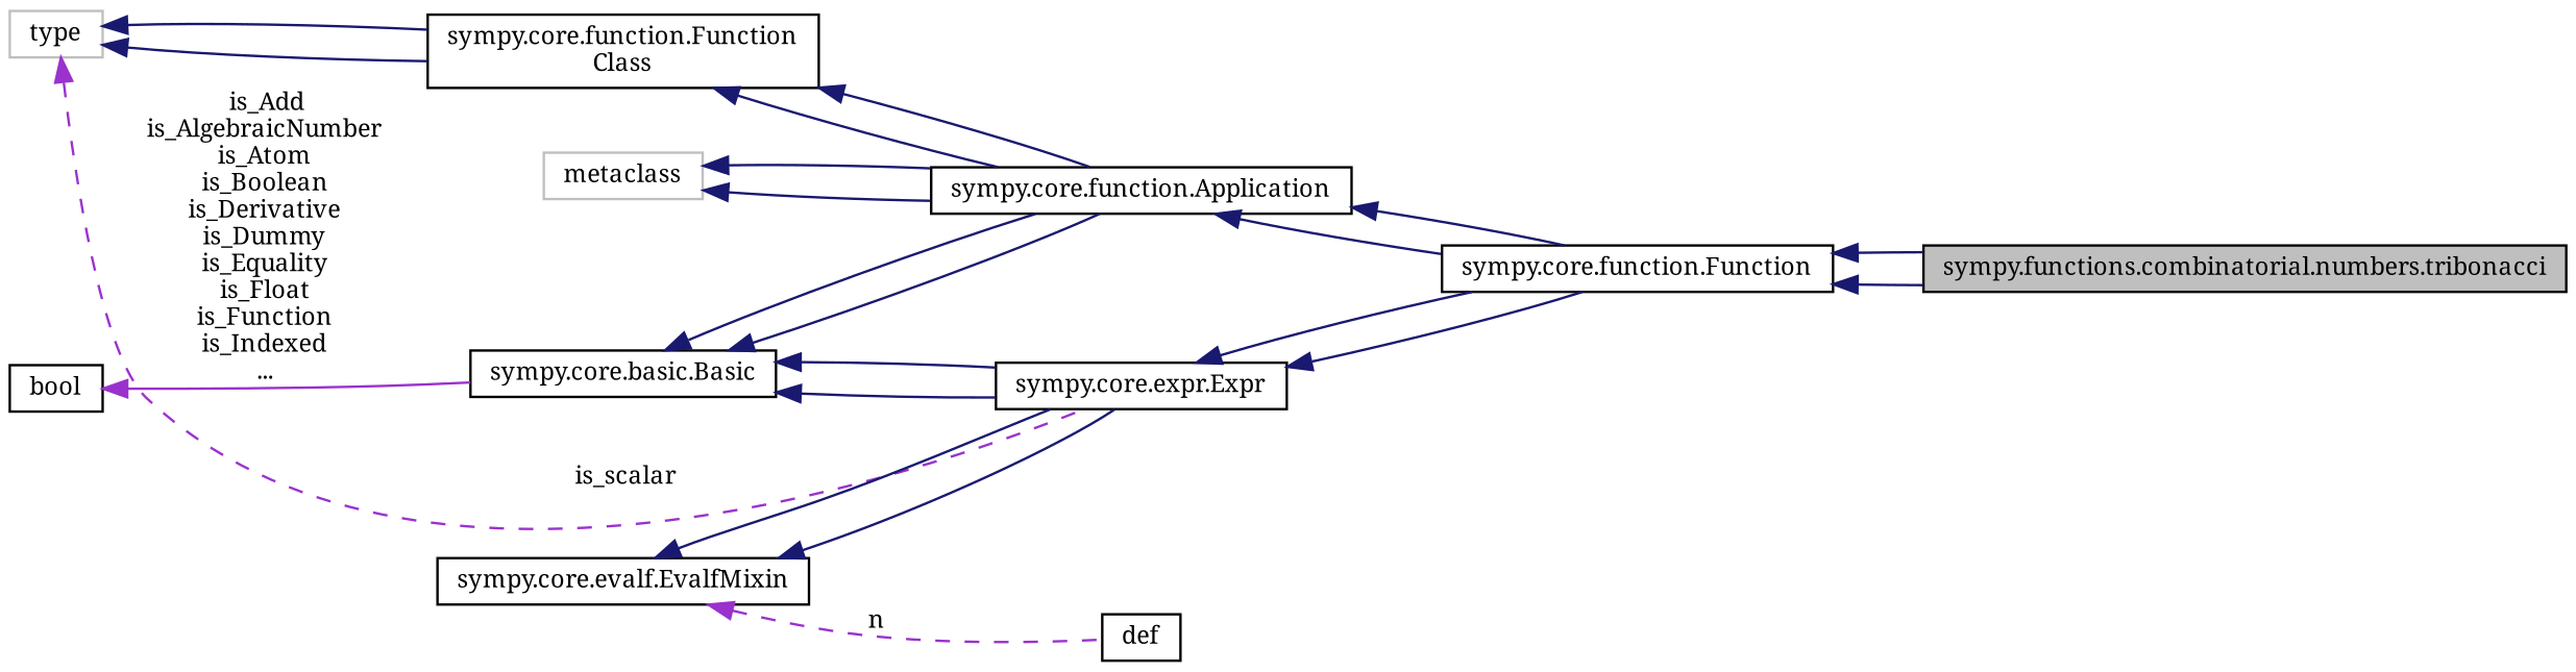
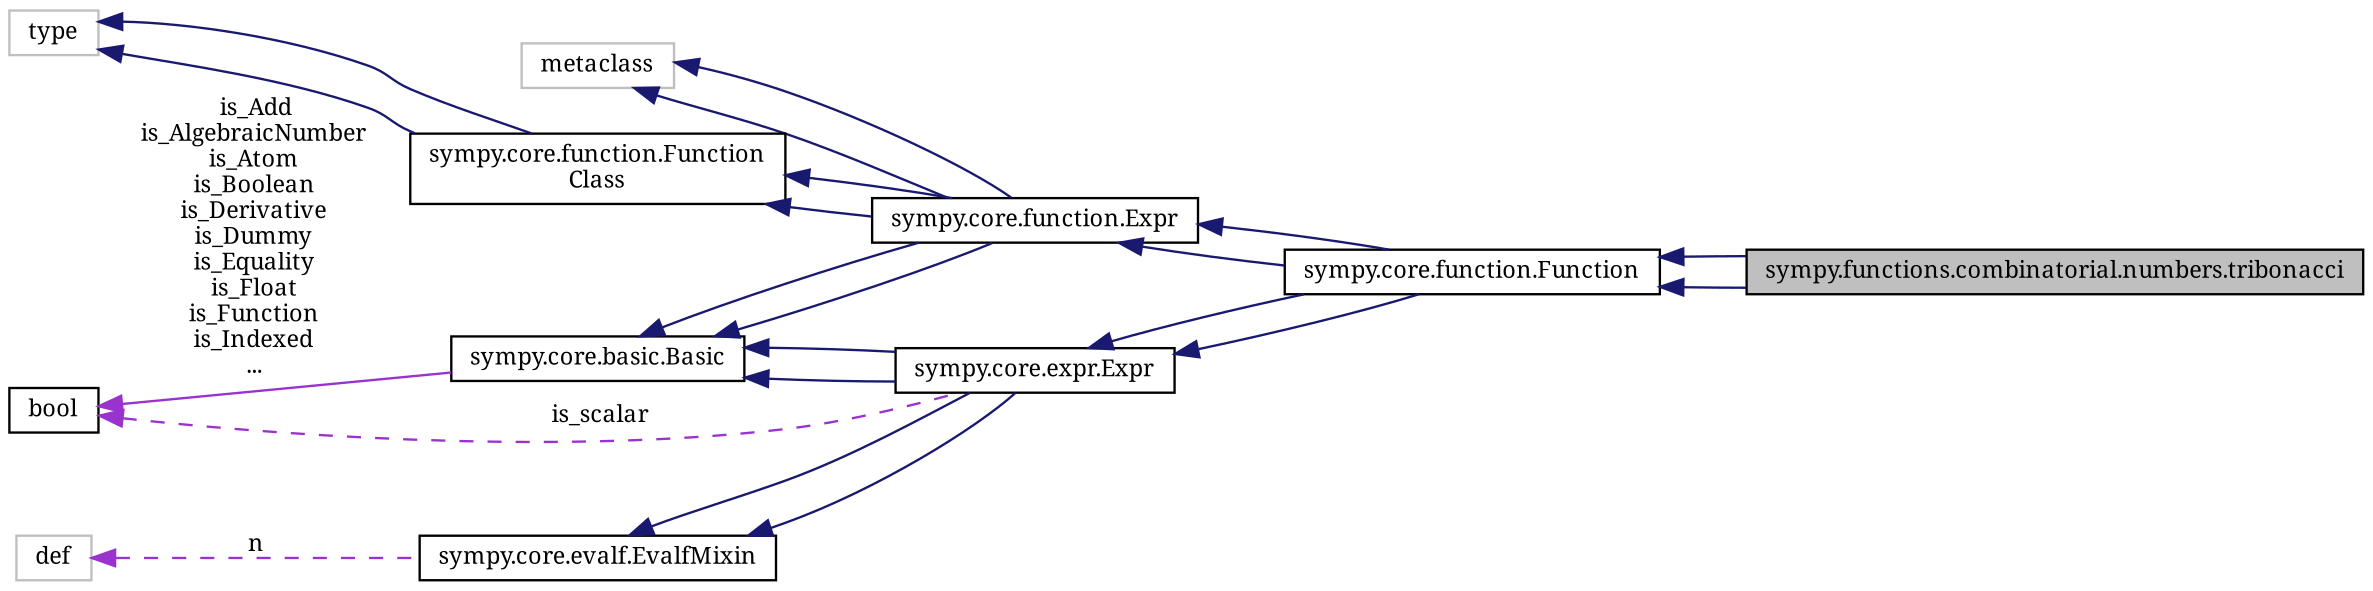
  digraph {
    fontname="Noto Serif"
    rankdir=LR
    node [color=black fillcolor=white fontname="Noto Serif" fontsize=10 shape=record style=filled]
    edge [color=midnightblue dir=back fontname="Noto Serif" fontsize=10 labelfontname=Helvetica labelfontsize=10 style=solid]
    n1 [fillcolor=grey75 fontcolor=black height=0.2 label="sympy.functions.combinatorial.numbers.tribonacci" width=0.4]
    n2 [height=0.2 label="sympy.core.function.Function" width=0.4]
-   n3 [height=0.2 label="sympy.core.function.Application" width=0.4]
+   n3 [height=0.2 label="sympy.core.function.Expr" width=0.4]
    n4 [height=0.2 label="sympy.core.basic.Basic" width=0.4]
    n5 [height=0.2 label="sympy.core.expr.Expr" width=0.4]
    n6 [height=0.2 label=bool width=0.4]
    n7 [color=grey75 height=0.2 label=metaclass width=0.4]
    n8 [height=0.2 label="sympy.core.function.Function\lClass" width=0.4]
    n9 [color=grey75 height=0.2 label=type width=0.4]
    n10 [height=0.2 label="sympy.core.evalf.EvalfMixin" width=0.4]
-   n11 [height=0.2 label=def width=0.4]
+   n11 [color=grey75 height=0.2 label=def width=0.4]
    n2 -> n1
    n2 -> n1
    n3 -> n2
    n3 -> n2
    n4 -> n3
    n4 -> n3
    n4 -> n5
    n4 -> n5
    n5 -> n2
    n5 -> n2
    n6 -> n4 [color=darkorchid3 label=" is_Add\nis_AlgebraicNumber\nis_Atom\nis_Boolean\nis_Derivative\nis_Dummy\nis_Equality\nis_Float\nis_Function\nis_Indexed\n..."]
-   n9 -> n5 [color=darkorchid3 label=" is_scalar" style=dashed]
+   n6 -> n5 [color=darkorchid3 label=" is_scalar" style=dashed]
    n7 -> n3
    n7 -> n3
    n8 -> n3
    n8 -> n3
    n9 -> n8
    n9 -> n8
    n10 -> n5
    n10 -> n5
-   n10 -> n11 [color=darkorchid3 label=" n" style=dashed]
+   n11 -> n10 [color=darkorchid3 label=" n" style=dashed]
  }
